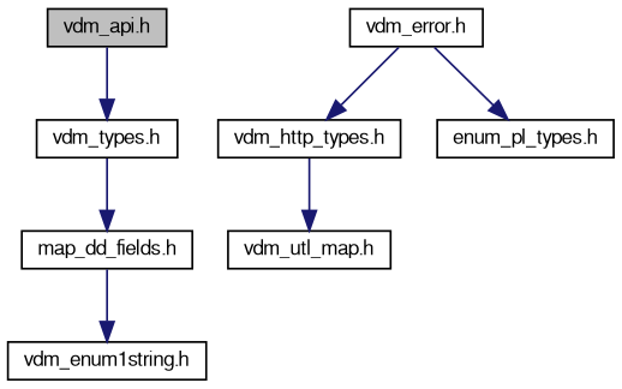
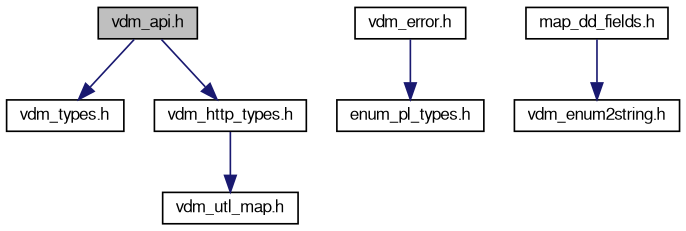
  digraph {
    node [color=black fontname=FreeSans fontsize=10 shape=record]
    edge [color=midnightblue fontname=FreeSans fontsize=10 labelfontname=FreeSans labelfontsize=10 style=solid]
    n1 [fillcolor=grey75 fontcolor=black height=0.2 label="vdm_api.h" style=filled width=0.4]
    n2 [height=0.2 label="vdm_types.h" width=0.4]
    n3 [height=0.2 label="vdm_http_types.h" width=0.4]
    n4 [height=0.2 label="vdm_error.h" width=0.4]
    n5 [height=0.2 label="enum_pl_types.h" width=0.4]
    n6 [height=0.2 label="map_dd_fields.h" width=0.4]
    n7 [height=0.2 label="vdm_utl_map.h" width=0.4]
-   n8 [height=0.2 label="vdm_enum1string.h" width=0.4]
+   n8 [height=0.2 label="vdm_enum2string.h" width=0.4]
    n1 -> n2
-   n4 -> n3
-   n2 -> n6
+   n1 -> n3
    n3 -> n7
    n4 -> n5
    n6 -> n8
  }
